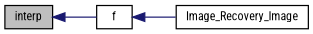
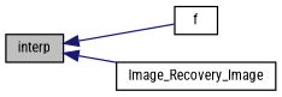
  digraph {
    fontname="Roboto Condensed"
    rankdir=LR
    node [color=black fillcolor=white fontname="Roboto Condensed" fontsize=10 shape=record style=filled]
    edge [color=midnightblue dir=back fontname="Roboto Condensed" fontsize=10 labelfontname=Helvetica labelfontsize=10 style=solid]
    n1 [fillcolor=grey75 fontcolor=black height=0.2 label=interp width=0.4]
    n2 [height=0.2 label=f width=0.4]
    n3 [height=0.2 label=Image_Recovery_Image width=0.4]
    n1 -> n2
-   n2 -> n3
+   n1 -> n3
  }
